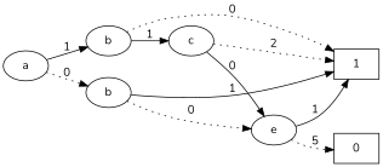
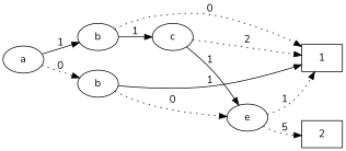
  digraph {
    fontname=Nunito
    rankdir=LR
    node [fontname=Nunito]
    edge [fontname=Nunito style=dotted]
    n1 [label=a]
    n2 [label=b]
    n3 [label=b]
    n4 [label=c]
    n5 [label=e]
    n6 [label=1 shape=bot]
-   n7 [label=0 shape=bot]
+   n7 [label=2 shape=bot]
    subgraph sub_1 {
      rank=same
      n1
    }
    subgraph sub_2 {
      rank=same
      n2
      n3
    }
    subgraph sub_3 {
      rank=same
      n4
    }
    subgraph sub_4 {
      rank=same
      n5
    }
    n1 -> n2 [label=0]
    n1 -> n3 [label=1 style=solid]
    n2 -> n5 [label=0]
    n2 -> n6 [label=1 style=solid]
    n3 -> n4 [label=1 style=solid]
    n3 -> n6 [label=0]
-   n4 -> n5 [label=0 style=solid]
+   n4 -> n5 [label=1 style=solid]
    n4 -> n6 [label=2]
-   n5 -> n6 [label=1 style=solid]
+   n5 -> n6 [label=1]
    n5 -> n7 [label=5]
  }
